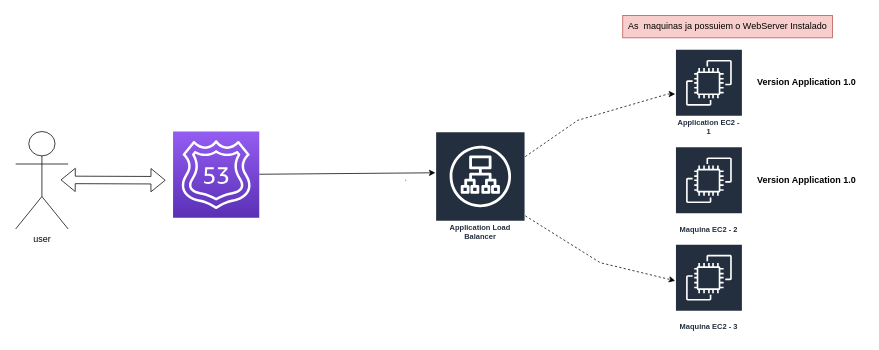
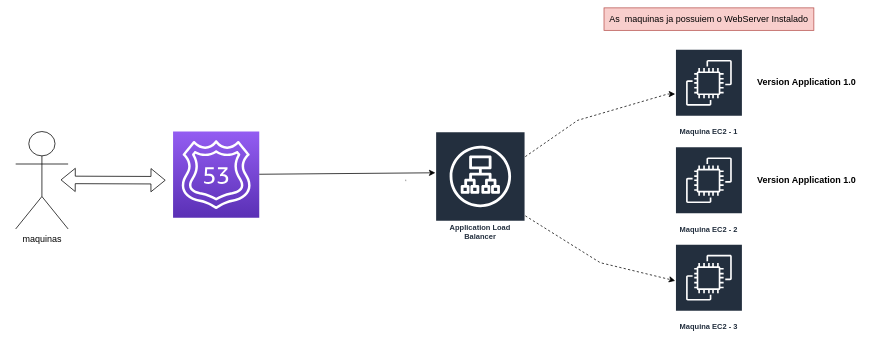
  <mxCell id="0" />
  <mxCell id="1" parent="0" />
- <mxCell id="2" value="user" style="shape=umlActor;verticalLabelPosition=bottom;verticalAlign=top;html=1;outlineConnect=0;" vertex="1" parent="1"><mxGeometry x="20" y="175" width="70" height="130" as="geometry" /></mxCell>
+ <mxCell id="2" value="maquinas" style="shape=umlActor;verticalLabelPosition=bottom;verticalAlign=top;html=1;outlineConnect=0;" vertex="1" parent="1"><mxGeometry x="20" y="175" width="70" height="130" as="geometry" /></mxCell>
  <mxCell id="3" value="&lt;hr&gt;" style="text;html=1;align=center;verticalAlign=middle;resizable=0;points=[];autosize=1;strokeColor=none;fillColor=none;" vertex="1" parent="1"><mxGeometry x="530" y="230" width="20" height="20" as="geometry" /></mxCell>
  <mxCell id="4" value="Maquina EC2 - 2" style="sketch=0;outlineConnect=0;fontColor=#232F3E;gradientColor=none;strokeColor=#ffffff;fillColor=#232F3E;dashed=0;verticalLabelPosition=middle;verticalAlign=bottom;align=center;html=1;whiteSpace=wrap;fontSize=10;fontStyle=1;spacing=3;shape=mxgraph.aws4.productIcon;prIcon=mxgraph.aws4.ec2;" vertex="1" parent="1"><mxGeometry x="900" y="195" width="90" height="120" as="geometry" /></mxCell>
- <mxCell id="5" value="Application EC2 - 1" style="sketch=0;outlineConnect=0;fontColor=#232F3E;gradientColor=none;strokeColor=#ffffff;fillColor=#232F3E;dashed=0;verticalLabelPosition=middle;verticalAlign=bottom;align=center;html=1;whiteSpace=wrap;fontSize=10;fontStyle=1;spacing=3;shape=mxgraph.aws4.productIcon;prIcon=mxgraph.aws4.ec2;" vertex="1" parent="1"><mxGeometry x="900" y="65" width="90" height="120" as="geometry" /></mxCell>
+ <mxCell id="5" value="Maquina EC2 - 1" style="sketch=0;outlineConnect=0;fontColor=#232F3E;gradientColor=none;strokeColor=#ffffff;fillColor=#232F3E;dashed=0;verticalLabelPosition=middle;verticalAlign=bottom;align=center;html=1;whiteSpace=wrap;fontSize=10;fontStyle=1;spacing=3;shape=mxgraph.aws4.productIcon;prIcon=mxgraph.aws4.ec2;" vertex="1" parent="1"><mxGeometry x="900" y="65" width="90" height="120" as="geometry" /></mxCell>
  <mxCell id="6" value="Maquina EC2 - 3" style="sketch=0;outlineConnect=0;fontColor=#232F3E;gradientColor=none;strokeColor=#ffffff;fillColor=#232F3E;dashed=0;verticalLabelPosition=middle;verticalAlign=bottom;align=center;html=1;whiteSpace=wrap;fontSize=10;fontStyle=1;spacing=3;shape=mxgraph.aws4.productIcon;prIcon=mxgraph.aws4.ec2;" vertex="1" parent="1"><mxGeometry x="900" y="325" width="90" height="120" as="geometry" /></mxCell>
- <mxCell id="7" value="As&amp;nbsp; maquinas ja possuiem o WebServer Instalado" style="text;html=1;strokeColor=#b85450;fillColor=#f8cecc;align=center;verticalAlign=middle;whiteSpace=wrap;rounded=0;" vertex="1" parent="1"><mxGeometry x="830" y="20" width="280" height="30" as="geometry" /></mxCell>
+ <mxCell id="7" value="As&amp;nbsp; maquinas ja possuiem o WebServer Instalado" style="text;html=1;strokeColor=#b85450;fillColor=#f8cecc;align=center;verticalAlign=middle;whiteSpace=wrap;rounded=0;" vertex="1" parent="1"><mxGeometry x="805" y="10" width="280" height="30" as="geometry" /></mxCell>
  <mxCell id="8" value="&lt;b&gt;Version Application 1.0&lt;/b&gt;" style="text;html=1;align=center;verticalAlign=middle;resizable=0;points=[];autosize=1;strokeColor=none;fillColor=none;" vertex="1" parent="1"><mxGeometry x="1000" y="100" width="150" height="20" as="geometry" /></mxCell>
  <mxCell id="9" value="&lt;b&gt;Version Application 1.0&lt;/b&gt;" style="text;html=1;align=center;verticalAlign=middle;resizable=0;points=[];autosize=1;strokeColor=none;fillColor=none;" vertex="1" parent="1"><mxGeometry x="1000" y="230" width="150" height="20" as="geometry" /></mxCell>
  <mxCell id="10" value="Application Load Balancer" style="sketch=0;outlineConnect=0;fontColor=#232F3E;gradientColor=none;strokeColor=#ffffff;fillColor=#232F3E;dashed=0;verticalLabelPosition=middle;verticalAlign=bottom;align=center;html=1;whiteSpace=wrap;fontSize=10;fontStyle=1;spacing=3;shape=mxgraph.aws4.productIcon;prIcon=mxgraph.aws4.application_load_balancer;" vertex="1" parent="1"><mxGeometry x="580" y="175" width="120" height="150" as="geometry" /></mxCell>
  <mxCell id="11" value="" style="endArrow=classic;html=1;rounded=0;dashed=1;" edge="1" parent="1" source="10" target="5"><mxGeometry width="50" height="50" relative="1" as="geometry"><mxPoint x="700" y="220" as="sourcePoint" /><mxPoint x="750" y="170" as="targetPoint" /><Array as="points"><mxPoint x="770" y="160" /><mxPoint x="890" y="125" /></Array></mxGeometry></mxCell>
  <mxCell id="12" value="" style="endArrow=classic;html=1;rounded=0;dashed=1;" edge="1" parent="1" source="10" target="6"><mxGeometry width="50" height="50" relative="1" as="geometry"><mxPoint x="740" y="340" as="sourcePoint" /><mxPoint x="790" y="290" as="targetPoint" /><Array as="points"><mxPoint x="800" y="350" /></Array></mxGeometry></mxCell>
  <mxCell id="13" value="" style="sketch=0;points=[[0,0,0],[0.25,0,0],[0.5,0,0],[0.75,0,0],[1,0,0],[0,1,0],[0.25,1,0],[0.5,1,0],[0.75,1,0],[1,1,0],[0,0.25,0],[0,0.5,0],[0,0.75,0],[1,0.25,0],[1,0.5,0],[1,0.75,0]];outlineConnect=0;fontColor=#232F3E;gradientColor=#945DF2;gradientDirection=north;fillColor=#5A30B5;strokeColor=#ffffff;dashed=0;verticalLabelPosition=bottom;verticalAlign=top;align=center;html=1;fontSize=12;fontStyle=0;aspect=fixed;shape=mxgraph.aws4.resourceIcon;resIcon=mxgraph.aws4.route_53;" vertex="1" parent="1"><mxGeometry x="230" y="175" width="115" height="115" as="geometry" /></mxCell>
  <mxCell id="14" value="" style="shape=flexArrow;endArrow=classic;startArrow=classic;html=1;rounded=0;" edge="1" parent="1"><mxGeometry width="100" height="100" relative="1" as="geometry"><mxPoint x="80" y="239.5" as="sourcePoint" /><mxPoint x="220" y="240" as="targetPoint" /></mxGeometry></mxCell>
  <mxCell id="15" value="" style="endArrow=classic;html=1;rounded=0;entryX=0;entryY=0.367;entryDx=0;entryDy=0;entryPerimeter=0;" edge="1" parent="1" source="13" target="10"><mxGeometry width="50" height="50" relative="1" as="geometry"><mxPoint x="430" y="250" as="sourcePoint" /><mxPoint x="480" y="200" as="targetPoint" /></mxGeometry></mxCell>
